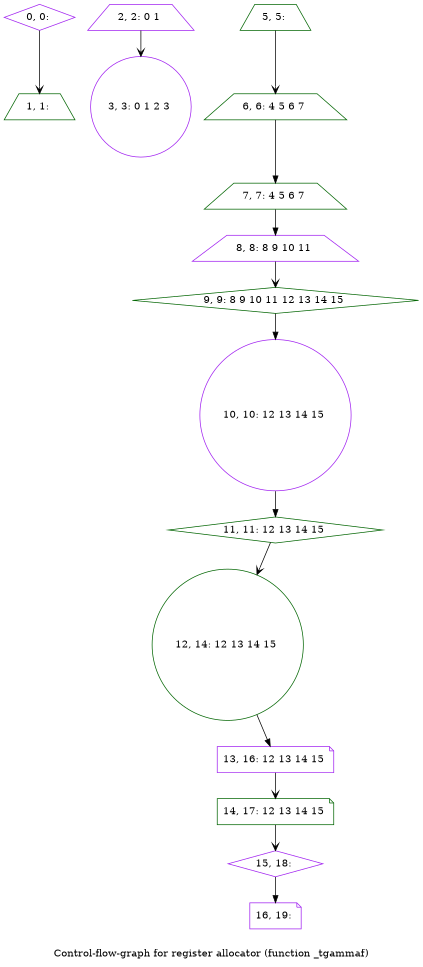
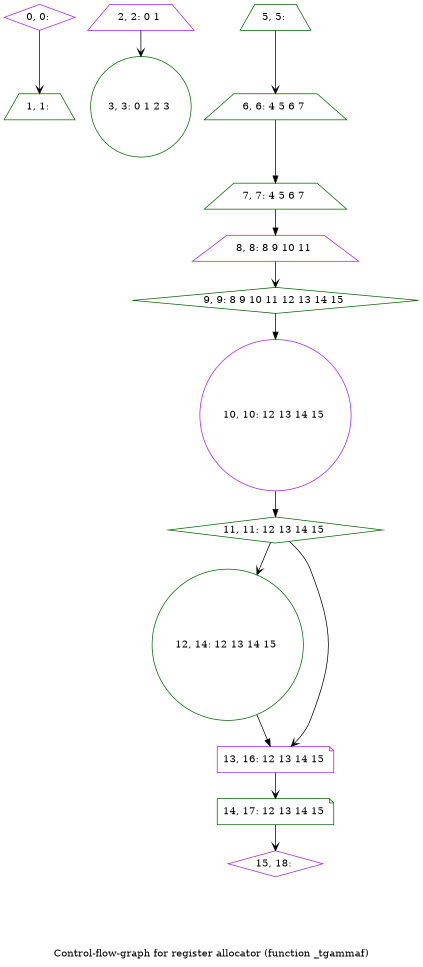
  digraph {
    label="Control-flow-graph for register allocator (function _tgammaf)"
    node [color=darkgreen shape=trapezium]
    edge [arrowhead=vee]
    n1 [color=purple label="0, 0: " shape=diamond]
    n2 [label="1, 1: "]
    n3 [color=purple label="2, 2: 0 1 "]
-   n4 [color=purple label="3, 3: 0 1 2 3 " shape=circle]
+   n4 [label="3, 3: 0 1 2 3 " shape=circle]
    n5 [label="5, 5: "]
    n6 [label="6, 6: 4 5 6 7 "]
    n7 [label="7, 7: 4 5 6 7 "]
    n8 [color=purple label="8, 8: 8 9 10 11 "]
    n9 [label="9, 9: 8 9 10 11 12 13 14 15 " shape=diamond]
    n10 [color=purple label="10, 10: 12 13 14 15 " shape=circle]
    n11 [label="11, 11: 12 13 14 15 " shape=diamond]
    n12 [label="12, 14: 12 13 14 15 " shape=circle]
    n13 [color=purple label="13, 16: 12 13 14 15 " shape=note]
    n14 [label="14, 17: 12 13 14 15 " shape=note]
    n15 [color=purple label="15, 18: " shape=diamond]
-   n16 [color=purple label="16, 19: " shape=note]
    n1 -> n2
    n3 -> n4
    n5 -> n6
    n6 -> n7 [arrowhead=normal]
    n7 -> n8 [arrowhead=normal]
    n8 -> n9
    n9 -> n10 [arrowhead=normal]
    n10 -> n11 [arrowhead=normal]
    n11 -> n12
+   n11 -> n13
    n12 -> n13 [arrowhead=normal]
    n13 -> n14
    n14 -> n15
-   n15 -> n16 [arrowhead=normal]
  }
